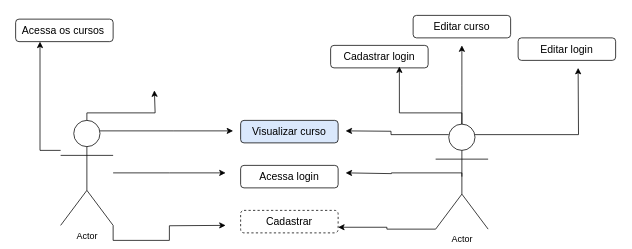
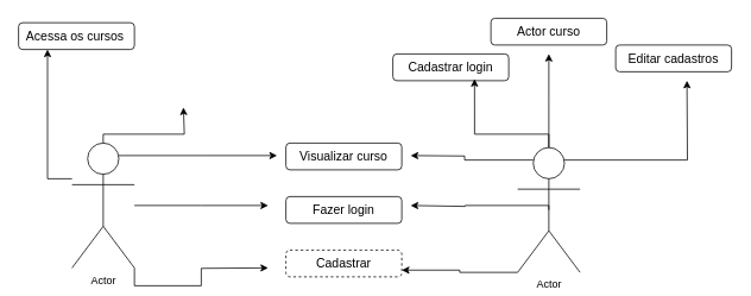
  <mxCell id="0" />
  <mxCell id="1" parent="0" />
  <mxCell id="2" style="edgeStyle=orthogonalEdgeStyle;rounded=0;orthogonalLoop=1;jettySize=auto;html=1;entryX=0.25;entryY=1;entryDx=0;entryDy=0;" edge="1" parent="1" source="7" target="13"><mxGeometry relative="1" as="geometry"><mxPoint x="60" y="130" as="targetPoint" /><Array as="points"><mxPoint x="53" y="200" /></Array></mxGeometry></mxCell>
  <mxCell id="3" style="edgeStyle=orthogonalEdgeStyle;rounded=0;orthogonalLoop=1;jettySize=auto;html=1;" edge="1" parent="1" source="7"><mxGeometry relative="1" as="geometry"><mxPoint x="205" y="120" as="targetPoint" /><Array as="points"><mxPoint x="115" y="150" /><mxPoint x="206" y="150" /></Array></mxGeometry></mxCell>
  <mxCell id="4" style="edgeStyle=orthogonalEdgeStyle;rounded=0;orthogonalLoop=1;jettySize=auto;html=1;" edge="1" parent="1" source="7"><mxGeometry relative="1" as="geometry"><mxPoint x="300" y="230" as="targetPoint" /></mxGeometry></mxCell>
  <mxCell id="5" style="edgeStyle=orthogonalEdgeStyle;rounded=0;orthogonalLoop=1;jettySize=auto;html=1;exitX=1;exitY=1;exitDx=0;exitDy=0;exitPerimeter=0;" edge="1" parent="1" source="7"><mxGeometry relative="1" as="geometry"><mxPoint x="300" y="300" as="targetPoint" /></mxGeometry></mxCell>
  <mxCell id="6" style="edgeStyle=orthogonalEdgeStyle;rounded=0;orthogonalLoop=1;jettySize=auto;html=1;exitX=0.75;exitY=0.1;exitDx=0;exitDy=0;exitPerimeter=0;" edge="1" parent="1" source="7"><mxGeometry relative="1" as="geometry"><mxPoint x="310" y="174" as="targetPoint" /></mxGeometry></mxCell>
  <mxCell id="7" value="Actor" style="shape=umlActor;verticalLabelPosition=bottom;verticalAlign=top;html=1;outlineConnect=0;" vertex="1" parent="1"><mxGeometry x="80" y="160" width="70" height="140" as="geometry" /></mxCell>
  <mxCell id="8" style="edgeStyle=orthogonalEdgeStyle;rounded=0;orthogonalLoop=1;jettySize=auto;html=1;exitX=0.25;exitY=0.1;exitDx=0;exitDy=0;exitPerimeter=0;" edge="1" parent="1" source="12"><mxGeometry relative="1" as="geometry"><mxPoint x="460" y="174" as="targetPoint" /></mxGeometry></mxCell>
  <mxCell id="9" style="edgeStyle=orthogonalEdgeStyle;rounded=0;orthogonalLoop=1;jettySize=auto;html=1;exitX=0.75;exitY=0.1;exitDx=0;exitDy=0;exitPerimeter=0;" edge="1" parent="1" source="12"><mxGeometry relative="1" as="geometry"><mxPoint x="770" y="90" as="targetPoint" /></mxGeometry></mxCell>
  <mxCell id="10" style="edgeStyle=orthogonalEdgeStyle;rounded=0;orthogonalLoop=1;jettySize=auto;html=1;exitX=0;exitY=1;exitDx=0;exitDy=0;exitPerimeter=0;entryX=1;entryY=0.75;entryDx=0;entryDy=0;" edge="1" parent="1" source="12" target="16"><mxGeometry relative="1" as="geometry"><Array as="points"><mxPoint x="515" y="305" /><mxPoint x="515" y="303" /></Array></mxGeometry></mxCell>
  <mxCell id="11" style="edgeStyle=orthogonalEdgeStyle;rounded=0;orthogonalLoop=1;jettySize=auto;html=1;" edge="1" parent="1" source="12"><mxGeometry relative="1" as="geometry"><mxPoint x="615" y="60" as="targetPoint" /></mxGeometry></mxCell>
  <mxCell id="12" value="Actor" style="shape=umlActor;verticalLabelPosition=bottom;verticalAlign=top;html=1;outlineConnect=0;" vertex="1" parent="1"><mxGeometry x="580" y="165" width="70" height="140" as="geometry" /></mxCell>
  <mxCell id="13" value="&lt;font style=&quot;vertical-align: inherit;&quot;&gt;&lt;font style=&quot;font-size: 14px; vertical-align: inherit;&quot;&gt;Acessa os cursos&lt;/font&gt;&lt;font size=&quot;1&quot; style=&quot;vertical-align: inherit;&quot;&gt;&amp;nbsp;&lt;/font&gt;&lt;/font&gt;" style="rounded=1;whiteSpace=wrap;html=1;align=center;" vertex="1" parent="1"><mxGeometry x="20" y="25" width="130" height="30" as="geometry" /></mxCell>
- <mxCell id="14" value="&lt;span style=&quot;font-size: 14px;&quot;&gt;Visualizar curso&lt;/span&gt;" style="rounded=1;whiteSpace=wrap;html=1;align=center;fillColor=#dae8fc;" vertex="1" parent="1"><mxGeometry x="320" y="160" width="130" height="30" as="geometry" /></mxCell>
- <mxCell id="15" value="&lt;span style=&quot;font-size: 14px;&quot;&gt;Acessa login&lt;/span&gt;" style="rounded=1;whiteSpace=wrap;html=1;align=center;" vertex="1" parent="1"><mxGeometry x="320" y="220" width="130" height="30" as="geometry" /></mxCell>
+ <mxCell id="14" value="&lt;span style=&quot;font-size: 14px;&quot;&gt;Visualizar curso&lt;/span&gt;" style="rounded=1;whiteSpace=wrap;html=1;align=center;" vertex="1" parent="1"><mxGeometry x="320" y="160" width="130" height="30" as="geometry" /></mxCell>
+ <mxCell id="15" value="&lt;span style=&quot;font-size: 14px;&quot;&gt;Fazer login&lt;/span&gt;" style="rounded=1;whiteSpace=wrap;html=1;align=center;" vertex="1" parent="1"><mxGeometry x="320" y="220" width="130" height="30" as="geometry" /></mxCell>
  <mxCell id="16" value="&lt;span style=&quot;font-size: 14px;&quot;&gt;Cadastrar&lt;/span&gt;" style="rounded=1;whiteSpace=wrap;html=1;align=center;dashed=1;" vertex="1" parent="1"><mxGeometry x="320" y="280" width="130" height="30" as="geometry" /></mxCell>
- <mxCell id="17" value="&lt;span style=&quot;font-size: 14px;&quot;&gt;Editar login&lt;/span&gt;" style="rounded=1;whiteSpace=wrap;html=1;align=center;" vertex="1" parent="1"><mxGeometry x="690" y="50" width="130" height="30" as="geometry" /></mxCell>
- <mxCell id="18" value="&lt;span style=&quot;font-size: 14px;&quot;&gt;Editar curso&lt;/span&gt;" style="rounded=1;whiteSpace=wrap;html=1;align=center;" vertex="1" parent="1"><mxGeometry x="550" y="20" width="130" height="30" as="geometry" /></mxCell>
+ <mxCell id="17" value="&lt;span style=&quot;font-size: 14px;&quot;&gt;Editar cadastros&lt;/span&gt;" style="rounded=1;whiteSpace=wrap;html=1;align=center;" vertex="1" parent="1"><mxGeometry x="690" y="50" width="130" height="30" as="geometry" /></mxCell>
+ <mxCell id="18" value="&lt;span style=&quot;font-size: 14px;&quot;&gt;Actor curso&lt;/span&gt;" style="rounded=1;whiteSpace=wrap;html=1;align=center;" vertex="1" parent="1"><mxGeometry x="550" y="20" width="130" height="30" as="geometry" /></mxCell>
  <mxCell id="19" value="&lt;span style=&quot;font-size: 14px;&quot;&gt;Cadastrar login&lt;/span&gt;" style="rounded=1;whiteSpace=wrap;html=1;align=center;" vertex="1" parent="1"><mxGeometry x="440" y="60" width="130" height="30" as="geometry" /></mxCell>
  <mxCell id="20" style="edgeStyle=orthogonalEdgeStyle;rounded=0;orthogonalLoop=1;jettySize=auto;html=1;entryX=0.705;entryY=0.94;entryDx=0;entryDy=0;entryPerimeter=0;" edge="1" parent="1" source="12" target="19"><mxGeometry relative="1" as="geometry"><Array as="points"><mxPoint x="615" y="150" /><mxPoint x="532" y="150" /></Array></mxGeometry></mxCell>
  <mxCell id="21" style="edgeStyle=orthogonalEdgeStyle;rounded=0;orthogonalLoop=1;jettySize=auto;html=1;exitX=0.5;exitY=0.5;exitDx=0;exitDy=0;exitPerimeter=0;" edge="1" parent="1" source="12"><mxGeometry relative="1" as="geometry"><mxPoint x="460" y="230" as="targetPoint" /><Array as="points"><mxPoint x="615" y="230" /><mxPoint x="521" y="230" /><mxPoint x="521" y="231" /></Array></mxGeometry></mxCell>
